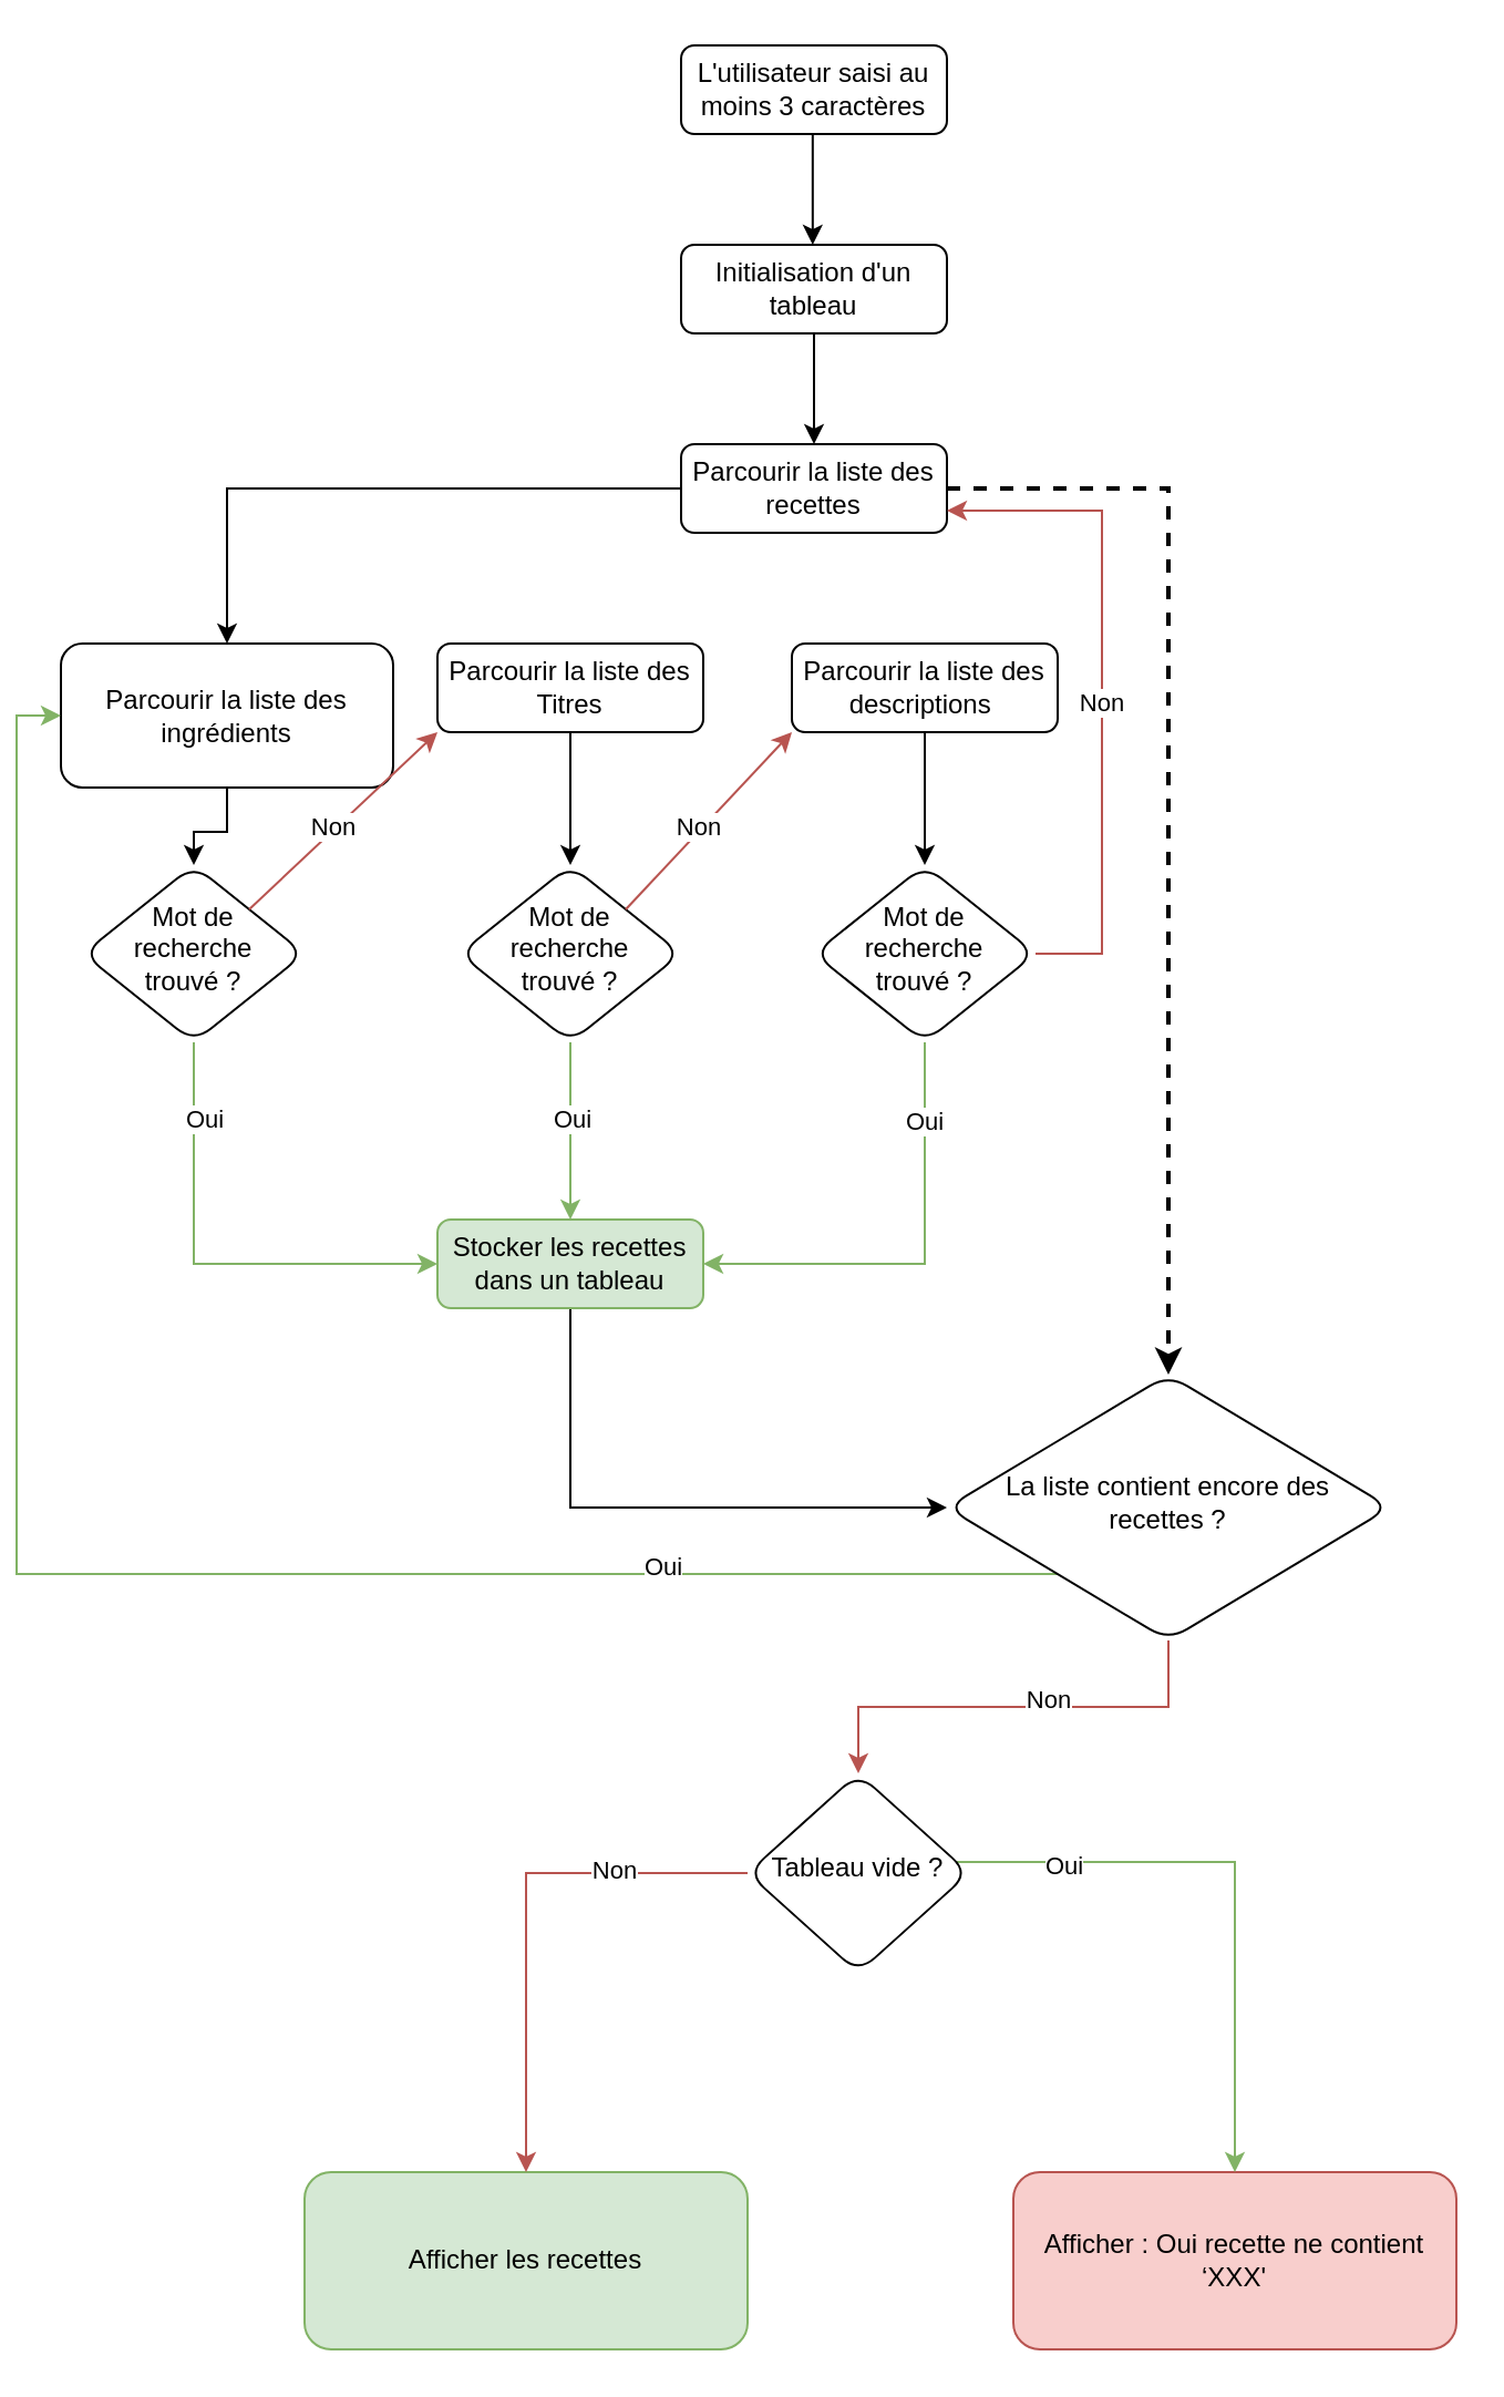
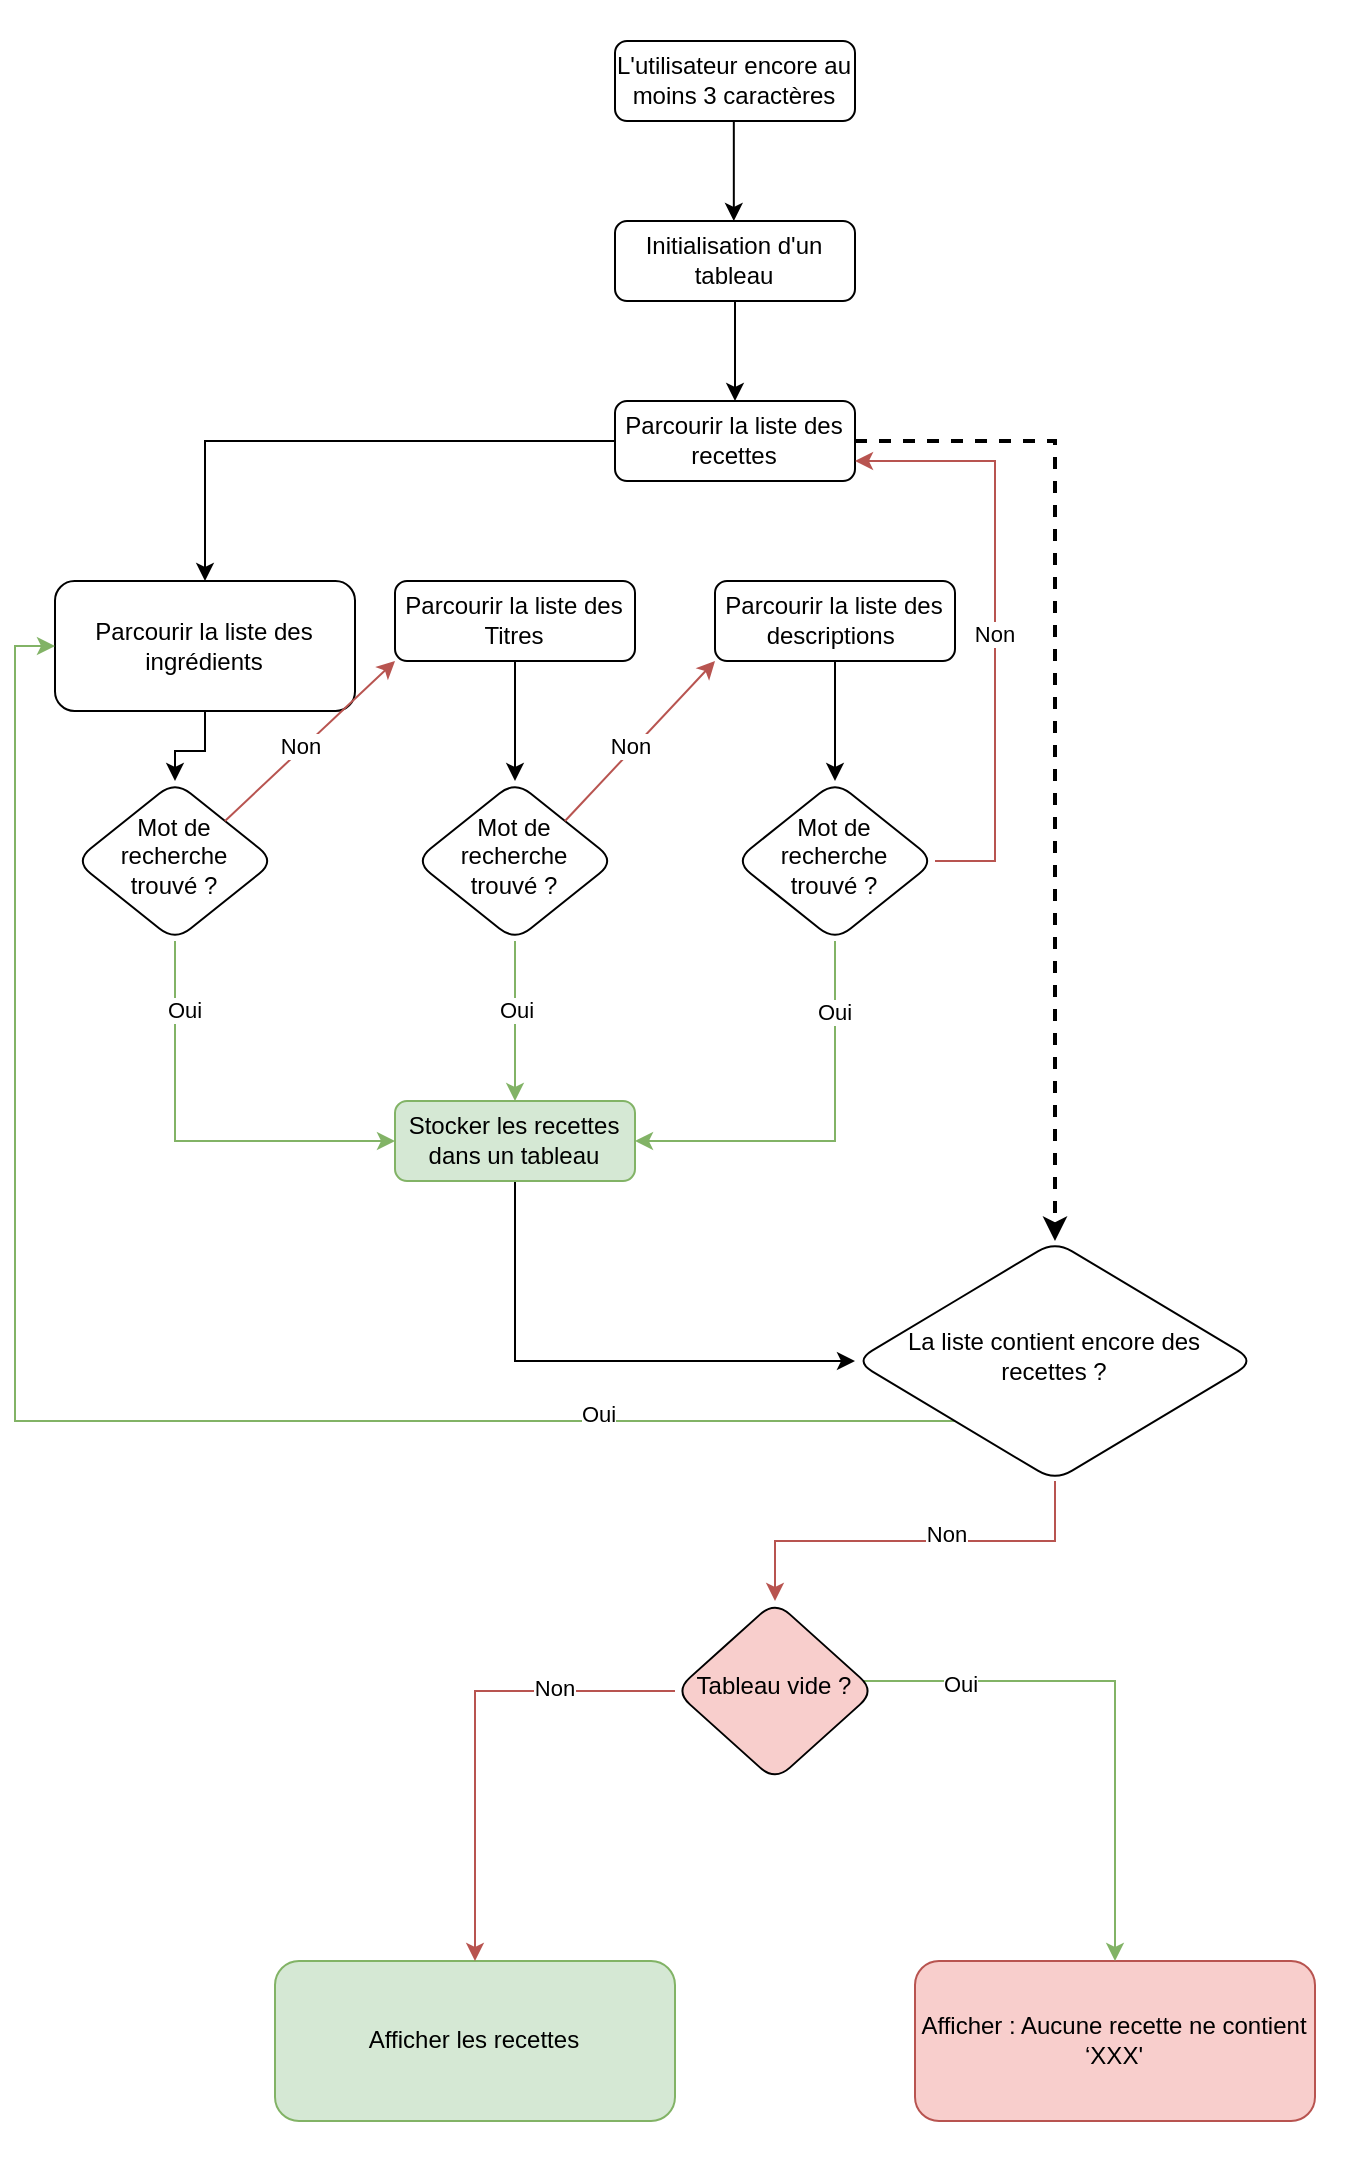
  <mxCell id="0" />
  <mxCell id="1" parent="0" />
  <mxCell id="2" value="Initialisation d'un tableau" style="rounded=1;whiteSpace=wrap;html=1;fontSize=12;glass=0;strokeWidth=1;shadow=0;" parent="1" vertex="1"><mxGeometry x="300" y="110" width="120" height="40" as="geometry" /></mxCell>
- <mxCell id="3" value="&lt;div style=&quot;&quot; title=&quot;Page 3&quot; class=&quot;page&quot;&gt;&lt;div style=&quot;&quot; class=&quot;section&quot;&gt;&lt;div class=&quot;layoutArea&quot;&gt;&lt;div class=&quot;column&quot;&gt;&lt;p&gt;Afficher : Oui recette ne contient ‘XXX'&lt;/p&gt;&lt;/div&gt;&lt;/div&gt;&lt;/div&gt;&lt;/div&gt;" style="rounded=1;whiteSpace=wrap;html=1;fontSize=12;glass=0;strokeWidth=1;shadow=0;align=center;fillColor=#f8cecc;strokeColor=#b85450;labelBackgroundColor=none;" parent="1" vertex="1"><mxGeometry x="450" y="980" width="200" height="80" as="geometry" /></mxCell>
+ <mxCell id="3" value="&lt;div style=&quot;&quot; title=&quot;Page 3&quot; class=&quot;page&quot;&gt;&lt;div style=&quot;&quot; class=&quot;section&quot;&gt;&lt;div class=&quot;layoutArea&quot;&gt;&lt;div class=&quot;column&quot;&gt;&lt;p&gt;Afficher : Aucune recette ne contient ‘XXX'&lt;/p&gt;&lt;/div&gt;&lt;/div&gt;&lt;/div&gt;&lt;/div&gt;" style="rounded=1;whiteSpace=wrap;html=1;fontSize=12;glass=0;strokeWidth=1;shadow=0;align=center;fillColor=#f8cecc;strokeColor=#b85450;labelBackgroundColor=none;" parent="1" vertex="1"><mxGeometry x="450" y="980" width="200" height="80" as="geometry" /></mxCell>
  <mxCell id="4" style="edgeStyle=orthogonalEdgeStyle;rounded=0;orthogonalLoop=1;jettySize=auto;html=1;exitX=0.5;exitY=1;exitDx=0;exitDy=0;" edge="1" parent="1" source="5" target="20"><mxGeometry relative="1" as="geometry" /></mxCell>
  <mxCell id="5" value="Parcourir la liste des descriptions&amp;nbsp;" style="rounded=1;whiteSpace=wrap;html=1;fontSize=12;glass=0;strokeWidth=1;shadow=0;" parent="1" vertex="1"><mxGeometry x="350" y="290" width="120" height="40" as="geometry" /></mxCell>
  <mxCell id="6" style="edgeStyle=orthogonalEdgeStyle;rounded=0;orthogonalLoop=1;jettySize=auto;html=1;exitX=0.5;exitY=1;exitDx=0;exitDy=0;" edge="1" parent="1" source="7" target="10"><mxGeometry relative="1" as="geometry" /></mxCell>
  <mxCell id="7" value="Parcourir la liste des ingrédients" style="rounded=1;whiteSpace=wrap;html=1;fontSize=12;glass=0;strokeWidth=1;shadow=0;" parent="1" vertex="1"><mxGeometry x="20" y="290" width="150" height="65" as="geometry" /></mxCell>
  <mxCell id="8" style="edgeStyle=orthogonalEdgeStyle;rounded=0;orthogonalLoop=1;jettySize=auto;html=1;exitX=0.5;exitY=1;exitDx=0;exitDy=0;entryX=0;entryY=0.5;entryDx=0;entryDy=0;fillColor=#d5e8d4;strokeColor=#82b366;strokeWidth=1;" edge="1" parent="1" source="10" target="31"><mxGeometry relative="1" as="geometry" /></mxCell>
  <mxCell id="9" value="Oui" style="edgeLabel;html=1;align=center;verticalAlign=middle;resizable=0;points=[];" vertex="1" connectable="0" parent="8"><mxGeometry x="-0.681" y="4" relative="1" as="geometry"><mxPoint y="1" as="offset" /></mxGeometry></mxCell>
  <mxCell id="10" value="&lt;p&gt;Mot de recherche trouvé ?&lt;br&gt;&lt;/p&gt;" style="rhombus;whiteSpace=wrap;html=1;shadow=0;fontFamily=Helvetica;fontSize=12;align=center;strokeWidth=1;spacing=6;spacingTop=-4;rounded=1;" vertex="1" parent="1"><mxGeometry x="30" y="390" width="100" height="80" as="geometry" /></mxCell>
  <mxCell id="11" style="edgeStyle=orthogonalEdgeStyle;rounded=0;orthogonalLoop=1;jettySize=auto;html=1;exitX=0.5;exitY=1;exitDx=0;exitDy=0;" edge="1" parent="1" source="12" target="39"><mxGeometry relative="1" as="geometry" /></mxCell>
  <mxCell id="12" value="Parcourir la liste des Titres" style="rounded=1;whiteSpace=wrap;html=1;fontSize=12;glass=0;strokeWidth=1;shadow=0;" vertex="1" parent="1"><mxGeometry x="190" y="290" width="120" height="40" as="geometry" /></mxCell>
  <mxCell id="13" style="edgeStyle=orthogonalEdgeStyle;rounded=0;orthogonalLoop=1;jettySize=auto;html=1;exitX=0;exitY=0.5;exitDx=0;exitDy=0;entryX=0.5;entryY=0;entryDx=0;entryDy=0;" edge="1" parent="1" source="15" target="7"><mxGeometry relative="1" as="geometry" /></mxCell>
  <mxCell id="14" style="edgeStyle=orthogonalEdgeStyle;rounded=0;orthogonalLoop=1;jettySize=auto;html=1;exitX=1;exitY=0.5;exitDx=0;exitDy=0;dashed=1;strokeWidth=2;" edge="1" parent="1" source="15" target="36"><mxGeometry relative="1" as="geometry"><mxPoint x="600" y="390" as="targetPoint" /></mxGeometry></mxCell>
  <mxCell id="15" value="Parcourir la liste des recettes" style="rounded=1;whiteSpace=wrap;html=1;fontSize=12;glass=0;strokeWidth=1;shadow=0;" vertex="1" parent="1"><mxGeometry x="300" y="200" width="120" height="40" as="geometry" /></mxCell>
  <mxCell id="16" style="edgeStyle=orthogonalEdgeStyle;rounded=0;orthogonalLoop=1;jettySize=auto;html=1;exitX=0.5;exitY=1;exitDx=0;exitDy=0;entryX=1;entryY=0.5;entryDx=0;entryDy=0;fillColor=#d5e8d4;strokeColor=#82b366;strokeWidth=1;" edge="1" parent="1" source="20" target="31"><mxGeometry relative="1" as="geometry" /></mxCell>
  <mxCell id="17" value="Oui" style="edgeLabel;html=1;align=center;verticalAlign=middle;resizable=0;points=[];" vertex="1" connectable="0" parent="16"><mxGeometry x="-0.665" y="-1" relative="1" as="geometry"><mxPoint y="1" as="offset" /></mxGeometry></mxCell>
  <mxCell id="18" style="edgeStyle=orthogonalEdgeStyle;rounded=0;orthogonalLoop=1;jettySize=auto;html=1;exitX=1;exitY=0.5;exitDx=0;exitDy=0;fillColor=#f8cecc;strokeColor=#b85450;" edge="1" parent="1" source="20"><mxGeometry relative="1" as="geometry"><mxPoint x="420" y="230" as="targetPoint" /><Array as="points"><mxPoint x="490" y="430" /><mxPoint x="490" y="230" /></Array></mxGeometry></mxCell>
  <mxCell id="19" value="Non" style="edgeLabel;html=1;align=center;verticalAlign=middle;resizable=0;points=[];" vertex="1" connectable="0" parent="18"><mxGeometry x="-0.039" y="1" relative="1" as="geometry"><mxPoint as="offset" /></mxGeometry></mxCell>
  <mxCell id="20" value="&lt;p&gt;Mot de recherche trouvé ?&lt;br&gt;&lt;/p&gt;" style="rhombus;whiteSpace=wrap;html=1;shadow=0;fontFamily=Helvetica;fontSize=12;align=center;strokeWidth=1;spacing=6;spacingTop=-4;rounded=1;" vertex="1" parent="1"><mxGeometry x="360" y="390" width="100" height="80" as="geometry" /></mxCell>
  <mxCell id="21" value="" style="endArrow=classic;html=1;rounded=1;entryX=0.5;entryY=0;entryDx=0;entryDy=0;" edge="1" parent="1" source="2" target="15"><mxGeometry width="50" height="50" relative="1" as="geometry"><mxPoint x="359.64" y="150" as="sourcePoint" /><mxPoint x="359.64" y="190" as="targetPoint" /></mxGeometry></mxCell>
  <mxCell id="22" value="Afficher les recettes" style="rounded=1;whiteSpace=wrap;html=1;fontSize=12;glass=0;strokeWidth=1;shadow=0;labelBackgroundColor=none;verticalAlign=middle;fillColor=#d5e8d4;strokeColor=#82b366;" vertex="1" parent="1"><mxGeometry x="130" y="980" width="200" height="80" as="geometry" /></mxCell>
- <mxCell id="23" value="L'utilisateur saisi au moins 3 caractères" style="rounded=1;whiteSpace=wrap;html=1;fontSize=12;glass=0;strokeWidth=1;shadow=0;" vertex="1" parent="1"><mxGeometry x="300" y="20" width="120" height="40" as="geometry" /></mxCell>
+ <mxCell id="23" value="L'utilisateur encore au moins 3 caractères" style="rounded=1;whiteSpace=wrap;html=1;fontSize=12;glass=0;strokeWidth=1;shadow=0;" vertex="1" parent="1"><mxGeometry x="300" y="20" width="120" height="40" as="geometry" /></mxCell>
  <mxCell id="24" value="" style="endArrow=classic;html=1;rounded=1;entryX=0.5;entryY=0;entryDx=0;entryDy=0;" edge="1" parent="1"><mxGeometry width="50" height="50" relative="1" as="geometry"><mxPoint x="359.41" y="60" as="sourcePoint" /><mxPoint x="359.41" y="110" as="targetPoint" /></mxGeometry></mxCell>
  <mxCell id="25" style="edgeStyle=orthogonalEdgeStyle;rounded=0;orthogonalLoop=1;jettySize=auto;html=1;entryX=0.5;entryY=0;entryDx=0;entryDy=0;fillColor=#d5e8d4;strokeColor=#82b366;strokeWidth=1;" edge="1" parent="1" source="29" target="3"><mxGeometry relative="1" as="geometry"><Array as="points"><mxPoint x="550" y="840" /></Array></mxGeometry></mxCell>
  <mxCell id="26" value="Oui" style="edgeLabel;html=1;align=center;verticalAlign=middle;resizable=0;points=[];" vertex="1" connectable="0" parent="25"><mxGeometry x="-0.638" y="-1" relative="1" as="geometry"><mxPoint as="offset" /></mxGeometry></mxCell>
  <mxCell id="27" style="edgeStyle=orthogonalEdgeStyle;rounded=0;orthogonalLoop=1;jettySize=auto;html=1;entryX=0.5;entryY=0;entryDx=0;entryDy=0;fillColor=#f8cecc;strokeColor=#b85450;" edge="1" parent="1" source="29" target="22"><mxGeometry relative="1" as="geometry"><Array as="points"><mxPoint x="230" y="845" /></Array></mxGeometry></mxCell>
  <mxCell id="28" value="Non" style="edgeLabel;html=1;align=center;verticalAlign=middle;resizable=0;points=[];" vertex="1" connectable="0" parent="27"><mxGeometry x="-0.482" y="-2" relative="1" as="geometry"><mxPoint as="offset" /></mxGeometry></mxCell>
- <mxCell id="29" value="&lt;p&gt;Tableau vide ?&lt;br&gt;&lt;/p&gt;" style="rhombus;whiteSpace=wrap;html=1;shadow=0;fontFamily=Helvetica;fontSize=12;align=center;strokeWidth=1;spacing=6;spacingTop=-4;rounded=1;" vertex="1" parent="1"><mxGeometry x="330" y="800" width="100" height="90" as="geometry" /></mxCell>
+ <mxCell id="29" value="&lt;p&gt;Tableau vide ?&lt;br&gt;&lt;/p&gt;" style="rhombus;whiteSpace=wrap;html=1;shadow=0;fontFamily=Helvetica;fontSize=12;align=center;strokeWidth=1;spacing=6;spacingTop=-4;rounded=1;fillColor=#f8cecc;" vertex="1" parent="1"><mxGeometry x="330" y="800" width="100" height="90" as="geometry" /></mxCell>
  <mxCell id="30" style="edgeStyle=orthogonalEdgeStyle;rounded=0;orthogonalLoop=1;jettySize=auto;html=1;exitX=0.5;exitY=1;exitDx=0;exitDy=0;entryX=0;entryY=0.5;entryDx=0;entryDy=0;" edge="1" parent="1" source="31" target="36"><mxGeometry relative="1" as="geometry" /></mxCell>
  <mxCell id="31" value="Stocker les recettes dans un tableau" style="rounded=1;whiteSpace=wrap;html=1;fontSize=12;glass=0;strokeWidth=1;shadow=0;fillColor=#d5e8d4;strokeColor=#82b366;" vertex="1" parent="1"><mxGeometry x="190" y="550" width="120" height="40" as="geometry" /></mxCell>
  <mxCell id="32" style="edgeStyle=orthogonalEdgeStyle;rounded=0;orthogonalLoop=1;jettySize=auto;html=1;entryX=0;entryY=0.5;entryDx=0;entryDy=0;exitX=0;exitY=1;exitDx=0;exitDy=0;fillColor=#d5e8d4;strokeColor=#82b366;strokeWidth=1;" edge="1" parent="1" source="36" target="7"><mxGeometry relative="1" as="geometry"><mxPoint x="480" y="669.97" as="sourcePoint" /><mxPoint x="0" y="337.47" as="targetPoint" /></mxGeometry></mxCell>
  <mxCell id="33" value="Oui" style="edgeLabel;html=1;align=center;verticalAlign=middle;resizable=0;points=[];" vertex="1" connectable="0" parent="32"><mxGeometry x="-0.592" y="-4" relative="1" as="geometry"><mxPoint as="offset" /></mxGeometry></mxCell>
  <mxCell id="34" style="edgeStyle=orthogonalEdgeStyle;rounded=0;orthogonalLoop=1;jettySize=auto;html=1;fillColor=#f8cecc;strokeColor=#b85450;" edge="1" parent="1" source="36" target="29"><mxGeometry relative="1" as="geometry" /></mxCell>
  <mxCell id="35" value="Non" style="edgeLabel;html=1;align=center;verticalAlign=middle;resizable=0;points=[];" vertex="1" connectable="0" parent="34"><mxGeometry x="-0.15" y="-4" relative="1" as="geometry"><mxPoint as="offset" /></mxGeometry></mxCell>
  <mxCell id="36" value="&lt;p&gt;La liste contient encore des recettes ?&lt;br&gt;&lt;/p&gt;" style="rhombus;whiteSpace=wrap;html=1;shadow=0;fontFamily=Helvetica;fontSize=12;align=center;strokeWidth=1;spacing=6;spacingTop=-4;rounded=1;" vertex="1" parent="1"><mxGeometry x="420" y="620" width="200" height="120" as="geometry" /></mxCell>
  <mxCell id="37" style="edgeStyle=orthogonalEdgeStyle;rounded=0;orthogonalLoop=1;jettySize=auto;html=1;exitX=0.5;exitY=1;exitDx=0;exitDy=0;entryX=0.5;entryY=0;entryDx=0;entryDy=0;fillColor=#d5e8d4;strokeColor=#82b366;strokeWidth=1;" edge="1" parent="1" source="39" target="31"><mxGeometry relative="1" as="geometry" /></mxCell>
  <mxCell id="38" value="Oui" style="edgeLabel;html=1;align=center;verticalAlign=middle;resizable=0;points=[];" vertex="1" connectable="0" parent="37"><mxGeometry x="-0.163" relative="1" as="geometry"><mxPoint y="1" as="offset" /></mxGeometry></mxCell>
  <mxCell id="39" value="&lt;p&gt;Mot de recherche trouvé ?&lt;br&gt;&lt;/p&gt;" style="rhombus;whiteSpace=wrap;html=1;shadow=0;fontFamily=Helvetica;fontSize=12;align=center;strokeWidth=1;spacing=6;spacingTop=-4;rounded=1;" vertex="1" parent="1"><mxGeometry x="200" y="390" width="100" height="80" as="geometry" /></mxCell>
  <mxCell id="40" value="" style="endArrow=classic;html=1;rounded=0;exitX=1;exitY=0;exitDx=0;exitDy=0;entryX=0;entryY=1;entryDx=0;entryDy=0;fillColor=#f8cecc;strokeColor=#b85450;" edge="1" parent="1" source="10" target="12"><mxGeometry width="50" height="50" relative="1" as="geometry"><mxPoint x="160" y="400" as="sourcePoint" /><mxPoint x="210" y="350" as="targetPoint" /></mxGeometry></mxCell>
  <mxCell id="41" value="Non" style="edgeLabel;html=1;align=center;verticalAlign=middle;resizable=0;points=[];" vertex="1" connectable="0" parent="40"><mxGeometry x="-0.091" y="1" relative="1" as="geometry"><mxPoint as="offset" /></mxGeometry></mxCell>
  <mxCell id="42" value="" style="endArrow=classic;html=1;rounded=0;exitX=1;exitY=0;exitDx=0;exitDy=0;entryX=0;entryY=1;entryDx=0;entryDy=0;fillColor=#f8cecc;strokeColor=#b85450;" edge="1" parent="1" source="39" target="5"><mxGeometry width="50" height="50" relative="1" as="geometry"><mxPoint x="265" y="410" as="sourcePoint" /><mxPoint x="350" y="330" as="targetPoint" /></mxGeometry></mxCell>
  <mxCell id="43" value="Non" style="edgeLabel;html=1;align=center;verticalAlign=middle;resizable=0;points=[];" vertex="1" connectable="0" parent="42"><mxGeometry x="-0.095" y="3" relative="1" as="geometry"><mxPoint y="1" as="offset" /></mxGeometry></mxCell>
